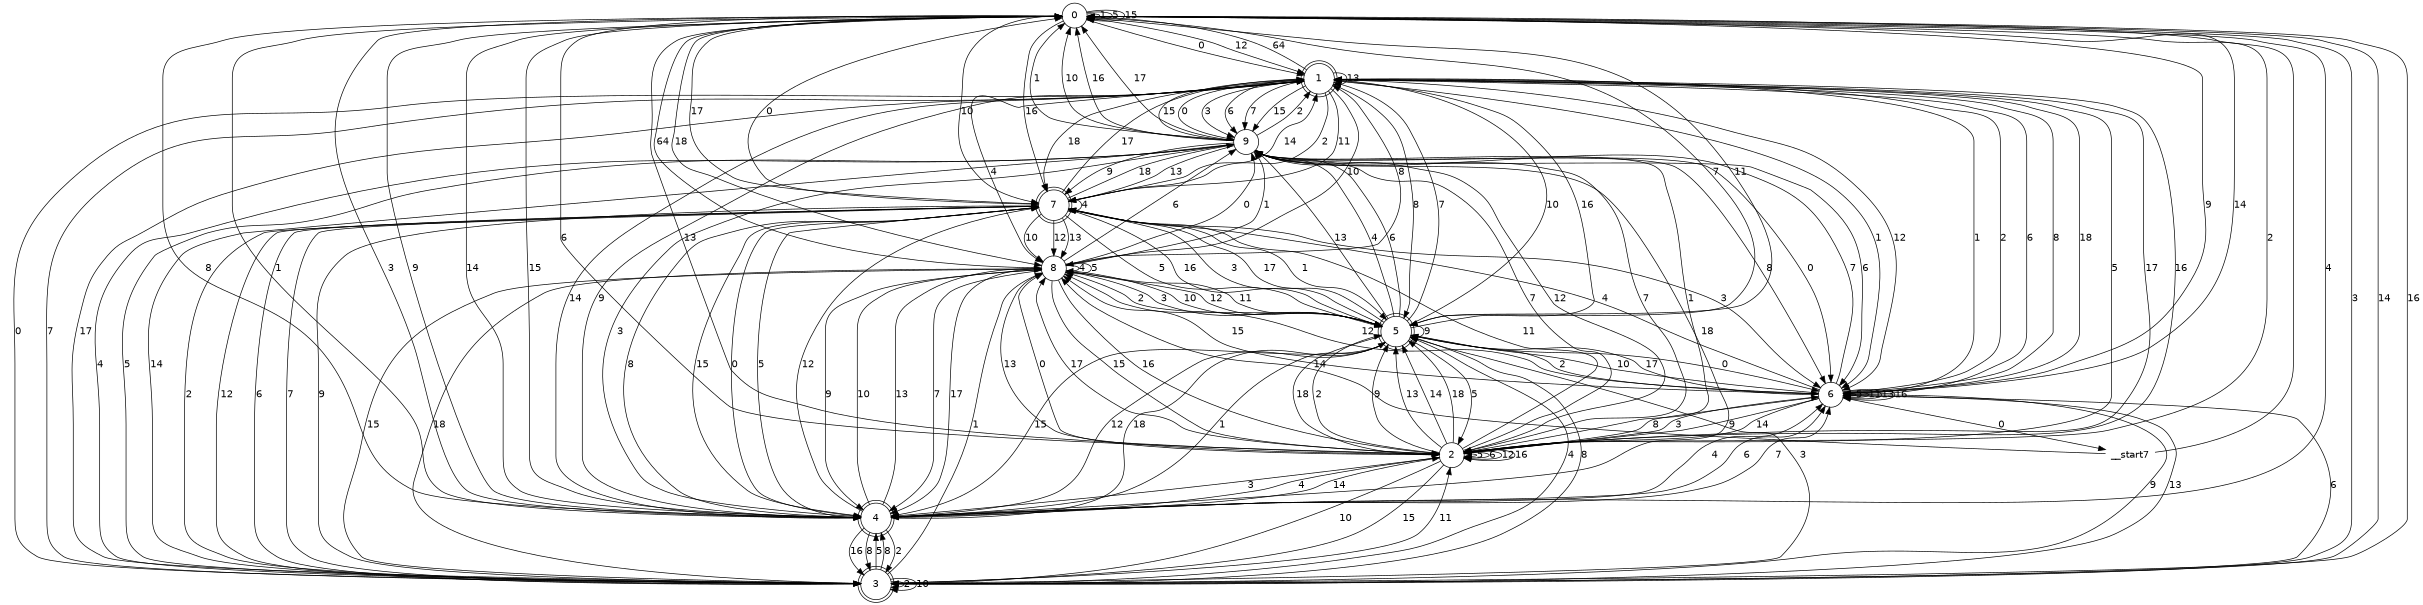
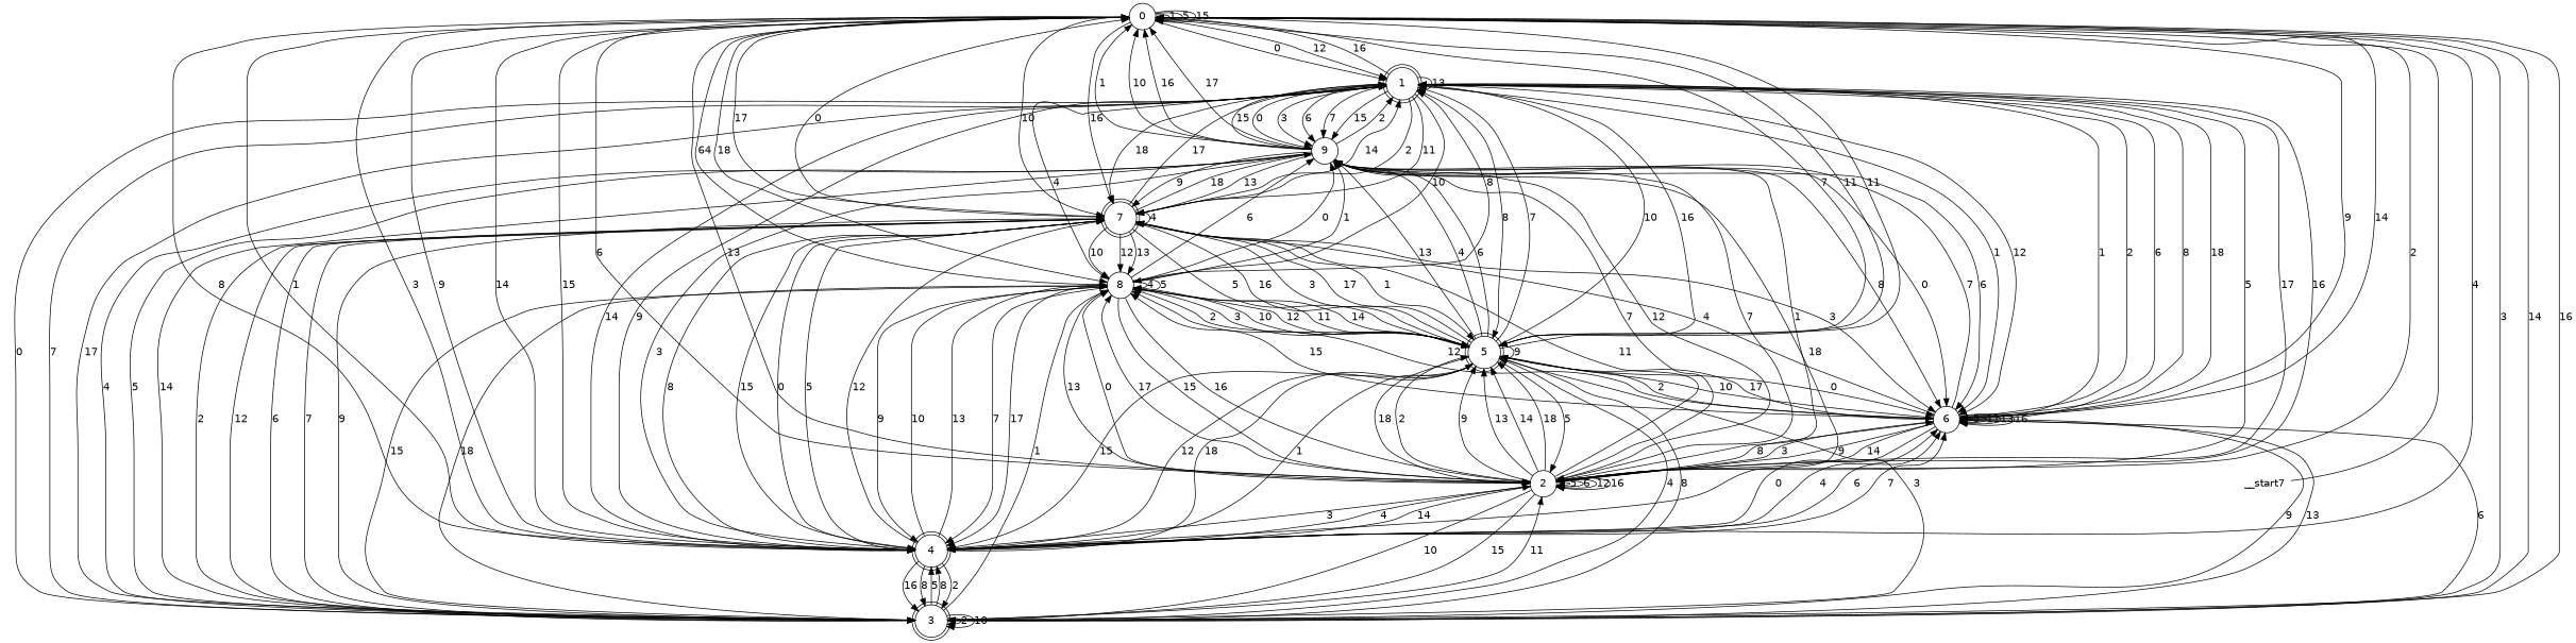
  digraph {
    fontname="DejaVu Sans"
    node [fontname="DejaVu Sans" shape=circle]
    edge [fontname="DejaVu Sans"]
    n1 [label=0]
    n2 [label=1 shape=doublecircle]
    n3 [label=2]
    n4 [label=3 shape=doublecircle]
    n5 [label=4 shape=doublecircle]
    n6 [label=5 shape=doublecircle]
    n7 [label=6]
    n8 [label=7 shape=doublecircle]
    n9 [label=8]
    n10 [label=9]
    n11 [height=0 label=__start7 shape=none width=0]
    n1 -> n1 [label=1]
    n1 -> n1 [label=5]
    n1 -> n1 [label=15]
    n1 -> n2 [label=0]
    n1 -> n2 [label=12]
    n1 -> n3 [label=2]
    n1 -> n3 [label=6]
    n1 -> n3 [label=13]
    n1 -> n4 [label=3]
    n1 -> n5 [label=4]
    n1 -> n5 [label=8]
    n1 -> n6 [label=7]
    n1 -> n6 [label=11]
    n1 -> n7 [label=9]
    n1 -> n7 [label=14]
    n1 -> n8 [label=10]
    n1 -> n8 [label=16]
    n1 -> n8 [label=17]
    n1 -> n9 [label=18]
-   n2 -> n1 [label=64]
+   n2 -> n1 [label=16]
    n2 -> n2 [label=13]
    n2 -> n3 [label=5]
    n2 -> n3 [label=17]
    n2 -> n5 [label=9]
    n2 -> n5 [label=14]
    n2 -> n6 [label=8]
    n2 -> n7 [label=1]
    n2 -> n7 [label=12]
    n2 -> n8 [label=2]
    n2 -> n8 [label=11]
    n2 -> n8 [label=18]
    n2 -> n9 [label=4]
    n2 -> n9 [label=10]
    n2 -> n10 [label=0]
    n2 -> n10 [label=3]
    n2 -> n10 [label=6]
    n2 -> n10 [label=7]
    n2 -> n10 [label=15]
    n3 -> n2 [label=16]
    n3 -> n3 [label=5]
    n3 -> n3 [label=6]
    n3 -> n3 [label=12]
    n3 -> n3 [label=16]
    n3 -> n4 [label=10]
    n3 -> n4 [label=15]
    n3 -> n5 [label=3]
    n3 -> n5 [label=4]
    n3 -> n6 [label=2]
    n3 -> n6 [label=9]
    n3 -> n6 [label=13]
    n3 -> n6 [label=14]
    n3 -> n6 [label=18]
    n3 -> n7 [label=8]
    n3 -> n8 [label=11]
    n3 -> n9 [label=0]
    n3 -> n9 [label=17]
    n3 -> n10 [label=1]
    n3 -> n10 [label=7]
    n4 -> n1 [label=14]
    n4 -> n1 [label=16]
    n4 -> n2 [label=0]
    n4 -> n2 [label=7]
    n4 -> n2 [label=17]
    n4 -> n3 [label=11]
    n4 -> n4 [label=2]
    n4 -> n4 [label=10]
    n4 -> n5 [label=5]
    n4 -> n5 [label=8]
    n4 -> n6 [label=3]
    n4 -> n6 [label=4]
    n4 -> n7 [label=6]
    n4 -> n7 [label=9]
    n4 -> n7 [label=13]
    n4 -> n8 [label=12]
    n4 -> n9 [label=1]
    n4 -> n9 [label=15]
    n4 -> n9 [label=18]
    n5 -> n1 [label=1]
    n5 -> n1 [label=3]
    n5 -> n1 [label=9]
    n5 -> n1 [label=14]
    n5 -> n1 [label=15]
    n5 -> n3 [label=14]
    n5 -> n4 [label=2]
    n5 -> n4 [label=8]
    n5 -> n4 [label=16]
    n5 -> n6 [label=18]
    n5 -> n7 [label=4]
    n5 -> n7 [label=6]
    n5 -> n7 [label=7]
    n5 -> n8 [label=0]
    n5 -> n8 [label=5]
    n5 -> n8 [label=12]
    n5 -> n9 [label=10]
    n5 -> n9 [label=13]
+   n6 -> n1 [label=11]
    n6 -> n2 [label=7]
    n6 -> n2 [label=10]
    n6 -> n2 [label=16]
    n6 -> n3 [label=5]
    n6 -> n3 [label=18]
    n6 -> n4 [label=8]
    n6 -> n5 [label=1]
    n6 -> n5 [label=12]
    n6 -> n5 [label=15]
    n6 -> n6 [label=9]
    n6 -> n7 [label=0]
    n6 -> n7 [label=2]
    n6 -> n8 [label=3]
    n6 -> n8 [label=17]
-   n11 -> n9 [label=14]
+   n6 -> n9 [label=14]
    n6 -> n10 [label=4]
    n6 -> n10 [label=6]
    n6 -> n10 [label=13]
    n7 -> n2 [label=1]
    n7 -> n2 [label=2]
    n7 -> n2 [label=6]
    n7 -> n2 [label=8]
    n7 -> n2 [label=18]
    n7 -> n3 [label=3]
    n7 -> n3 [label=9]
    n7 -> n3 [label=14]
-   n7 -> n11 [label=0]
+   n7 -> n5 [label=0]
    n7 -> n6 [label=10]
    n7 -> n6 [label=17]
    n7 -> n7 [label=5]
    n7 -> n7 [label=11]
    n7 -> n7 [label=13]
    n7 -> n7 [label=16]
    n7 -> n8 [label=4]
    n7 -> n9 [label=12]
    n7 -> n9 [label=15]
    n7 -> n10 [label=7]
    n8 -> n1 [label=0]
    n8 -> n2 [label=14]
    n8 -> n2 [label=17]
    n8 -> n4 [label=2]
    n8 -> n4 [label=6]
    n8 -> n4 [label=7]
    n8 -> n4 [label=9]
    n8 -> n5 [label=8]
    n8 -> n5 [label=15]
    n8 -> n6 [label=1]
    n8 -> n6 [label=5]
    n8 -> n6 [label=16]
    n8 -> n7 [label=3]
    n8 -> n8 [label=4]
    n8 -> n9 [label=10]
    n8 -> n9 [label=12]
    n8 -> n9 [label=13]
    n8 -> n10 [label=18]
    n9 -> n1 [label=64]
    n9 -> n2 [label=8]
    n9 -> n3 [label=13]
    n9 -> n3 [label=15]
    n9 -> n3 [label=16]
    n9 -> n5 [label=7]
    n9 -> n5 [label=9]
    n9 -> n5 [label=17]
    n9 -> n6 [label=2]
    n9 -> n6 [label=3]
    n9 -> n6 [label=10]
    n9 -> n6 [label=11]
    n9 -> n6 [label=12]
    n9 -> n9 [label=4]
    n9 -> n9 [label=5]
    n9 -> n10 [label=0]
    n9 -> n10 [label=1]
    n9 -> n10 [label=6]
    n10 -> n1 [label=1]
    n10 -> n1 [label=10]
    n10 -> n1 [label=16]
    n10 -> n1 [label=17]
    n10 -> n2 [label=2]
    n10 -> n2 [label=15]
    n10 -> n3 [label=7]
    n10 -> n3 [label=12]
    n10 -> n4 [label=4]
    n10 -> n4 [label=5]
    n10 -> n4 [label=14]
    n10 -> n5 [label=3]
    n10 -> n5 [label=18]
    n10 -> n7 [label=0]
    n10 -> n7 [label=6]
    n10 -> n7 [label=8]
    n10 -> n8 [label=9]
    n10 -> n8 [label=13]
    n11 -> n1
  }
